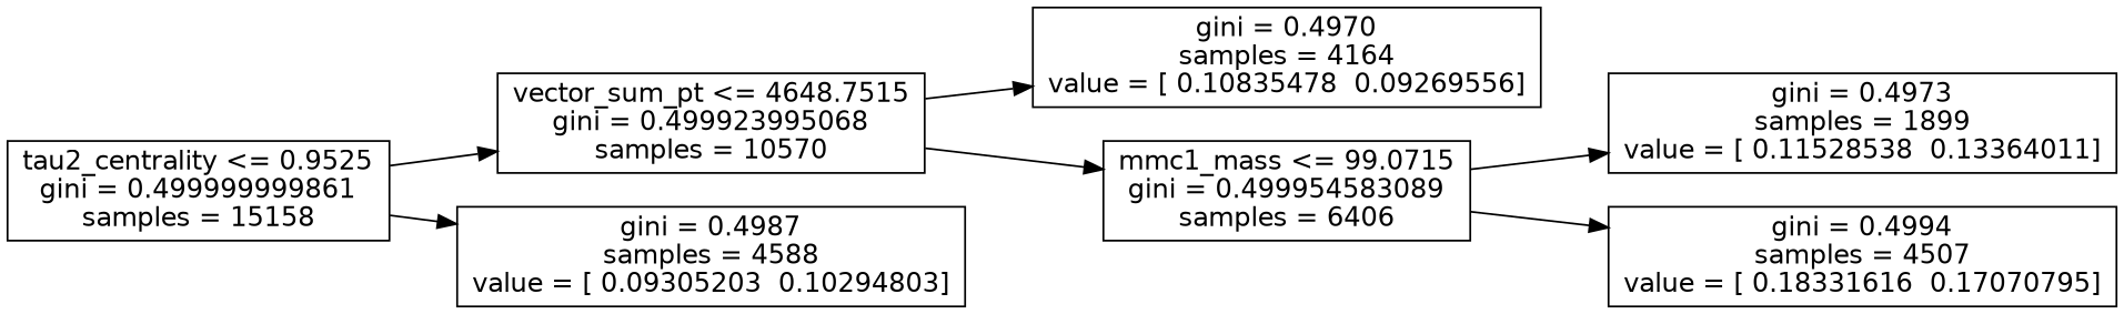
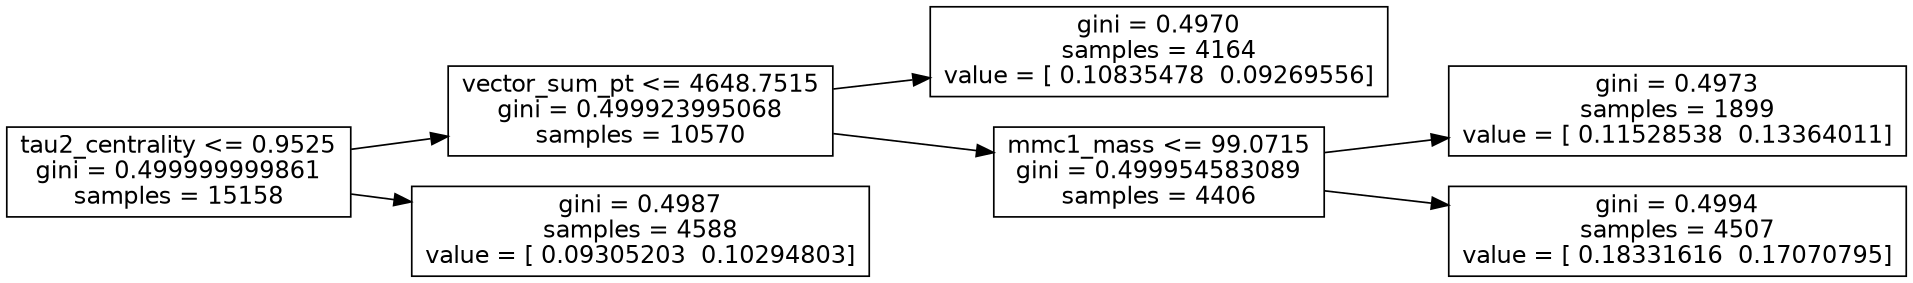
  digraph {
    rankdir=LR
    fontname="DejaVu Sans"
    node [shape=box fontname="DejaVu Sans"]
    edge [fontname="DejaVu Sans"]
    n1 [label="tau2_centrality <= 0.9525\ngini = 0.499999999861\nsamples = 15158"]
    n2 [label="vector_sum_pt <= 4648.7515\ngini = 0.499923995068\nsamples = 10570"]
    n3 [label="gini = 0.4987\nsamples = 4588\nvalue = [ 0.09305203  0.10294803]"]
    n4 [label="gini = 0.4970\nsamples = 4164\nvalue = [ 0.10835478  0.09269556]"]
-   n5 [label="mmc1_mass <= 99.0715\ngini = 0.499954583089\nsamples = 6406"]
+   n5 [label="mmc1_mass <= 99.0715\ngini = 0.499954583089\nsamples = 4406"]
    n6 [label="gini = 0.4973\nsamples = 1899\nvalue = [ 0.11528538  0.13364011]"]
    n7 [label="gini = 0.4994\nsamples = 4507\nvalue = [ 0.18331616  0.17070795]"]
    n1 -> n2
    n1 -> n3
    n2 -> n4
    n2 -> n5
    n5 -> n6
    n5 -> n7
  }
